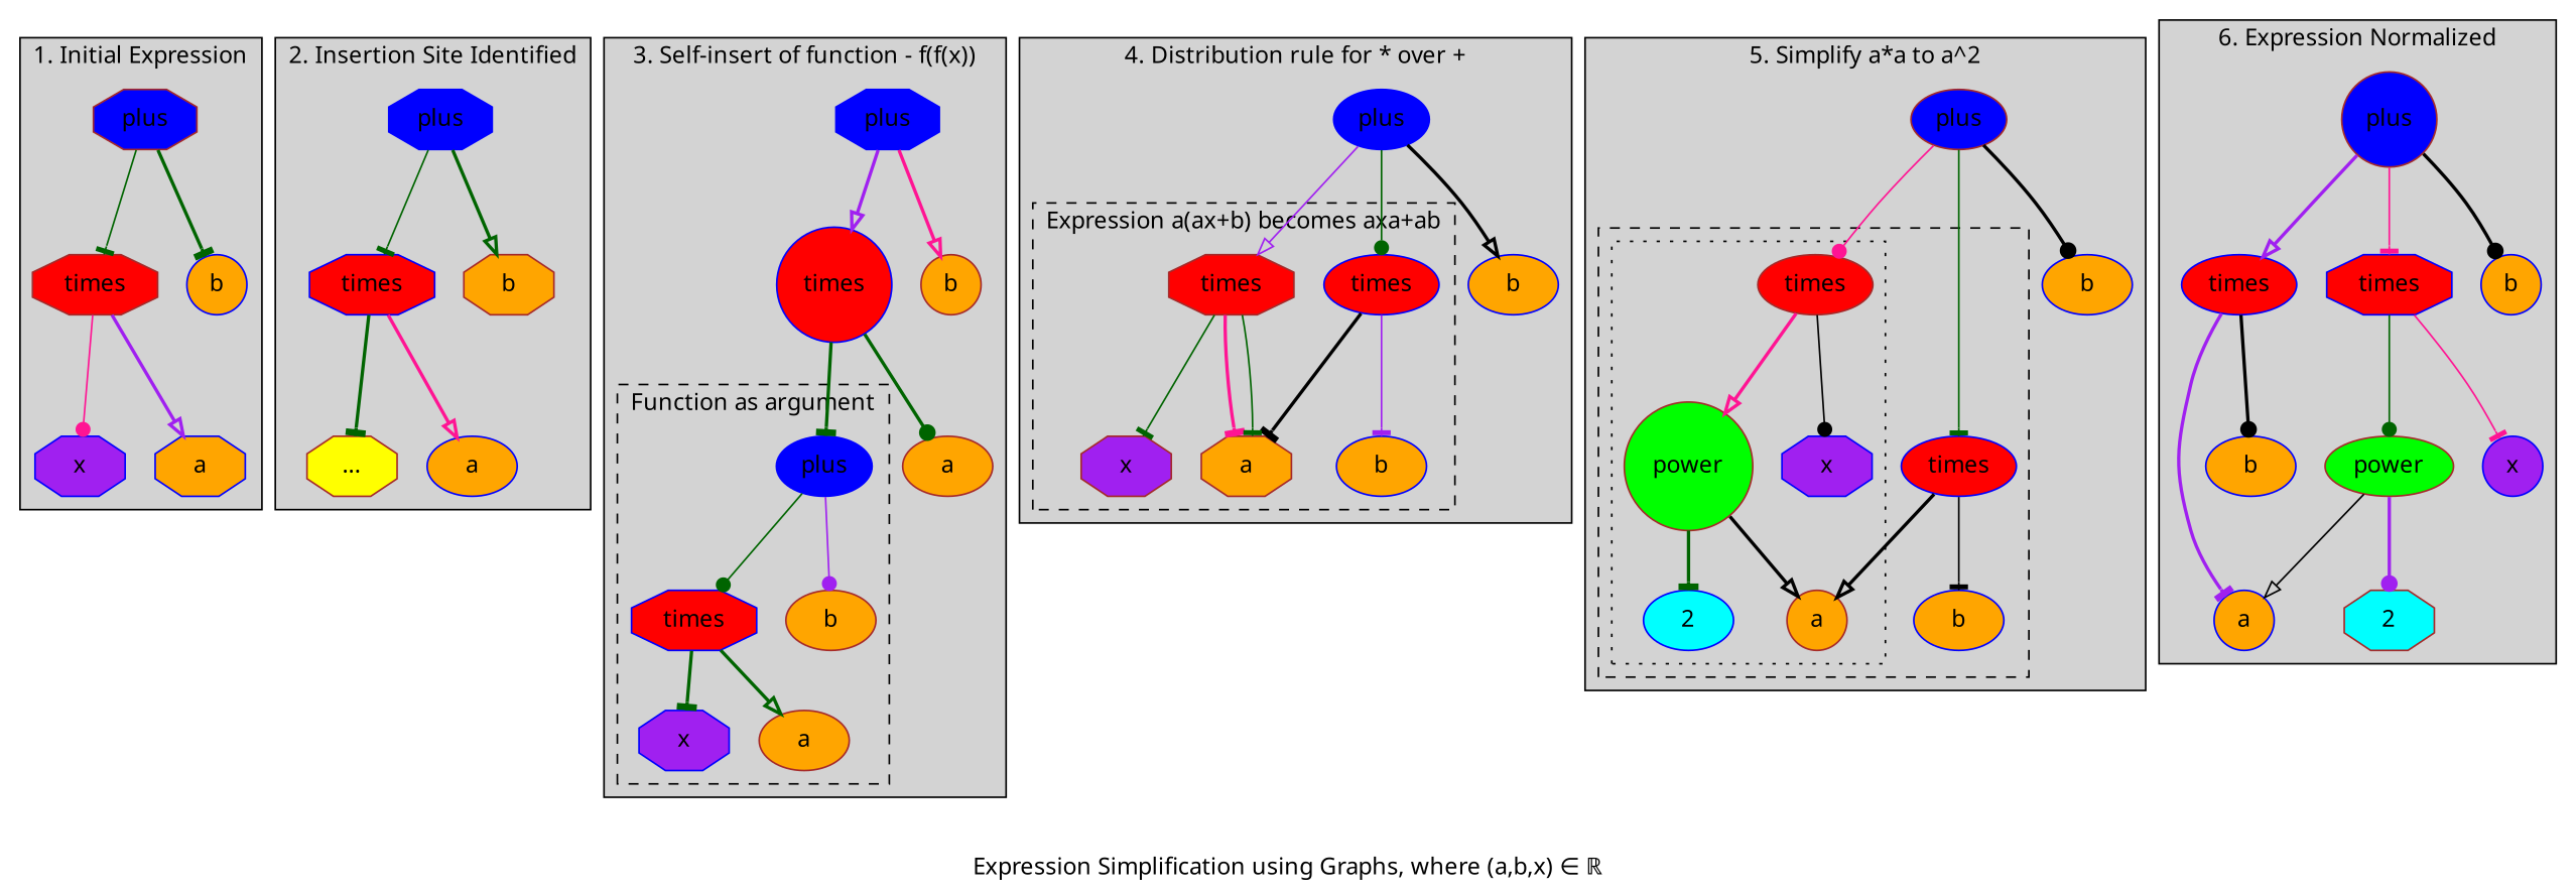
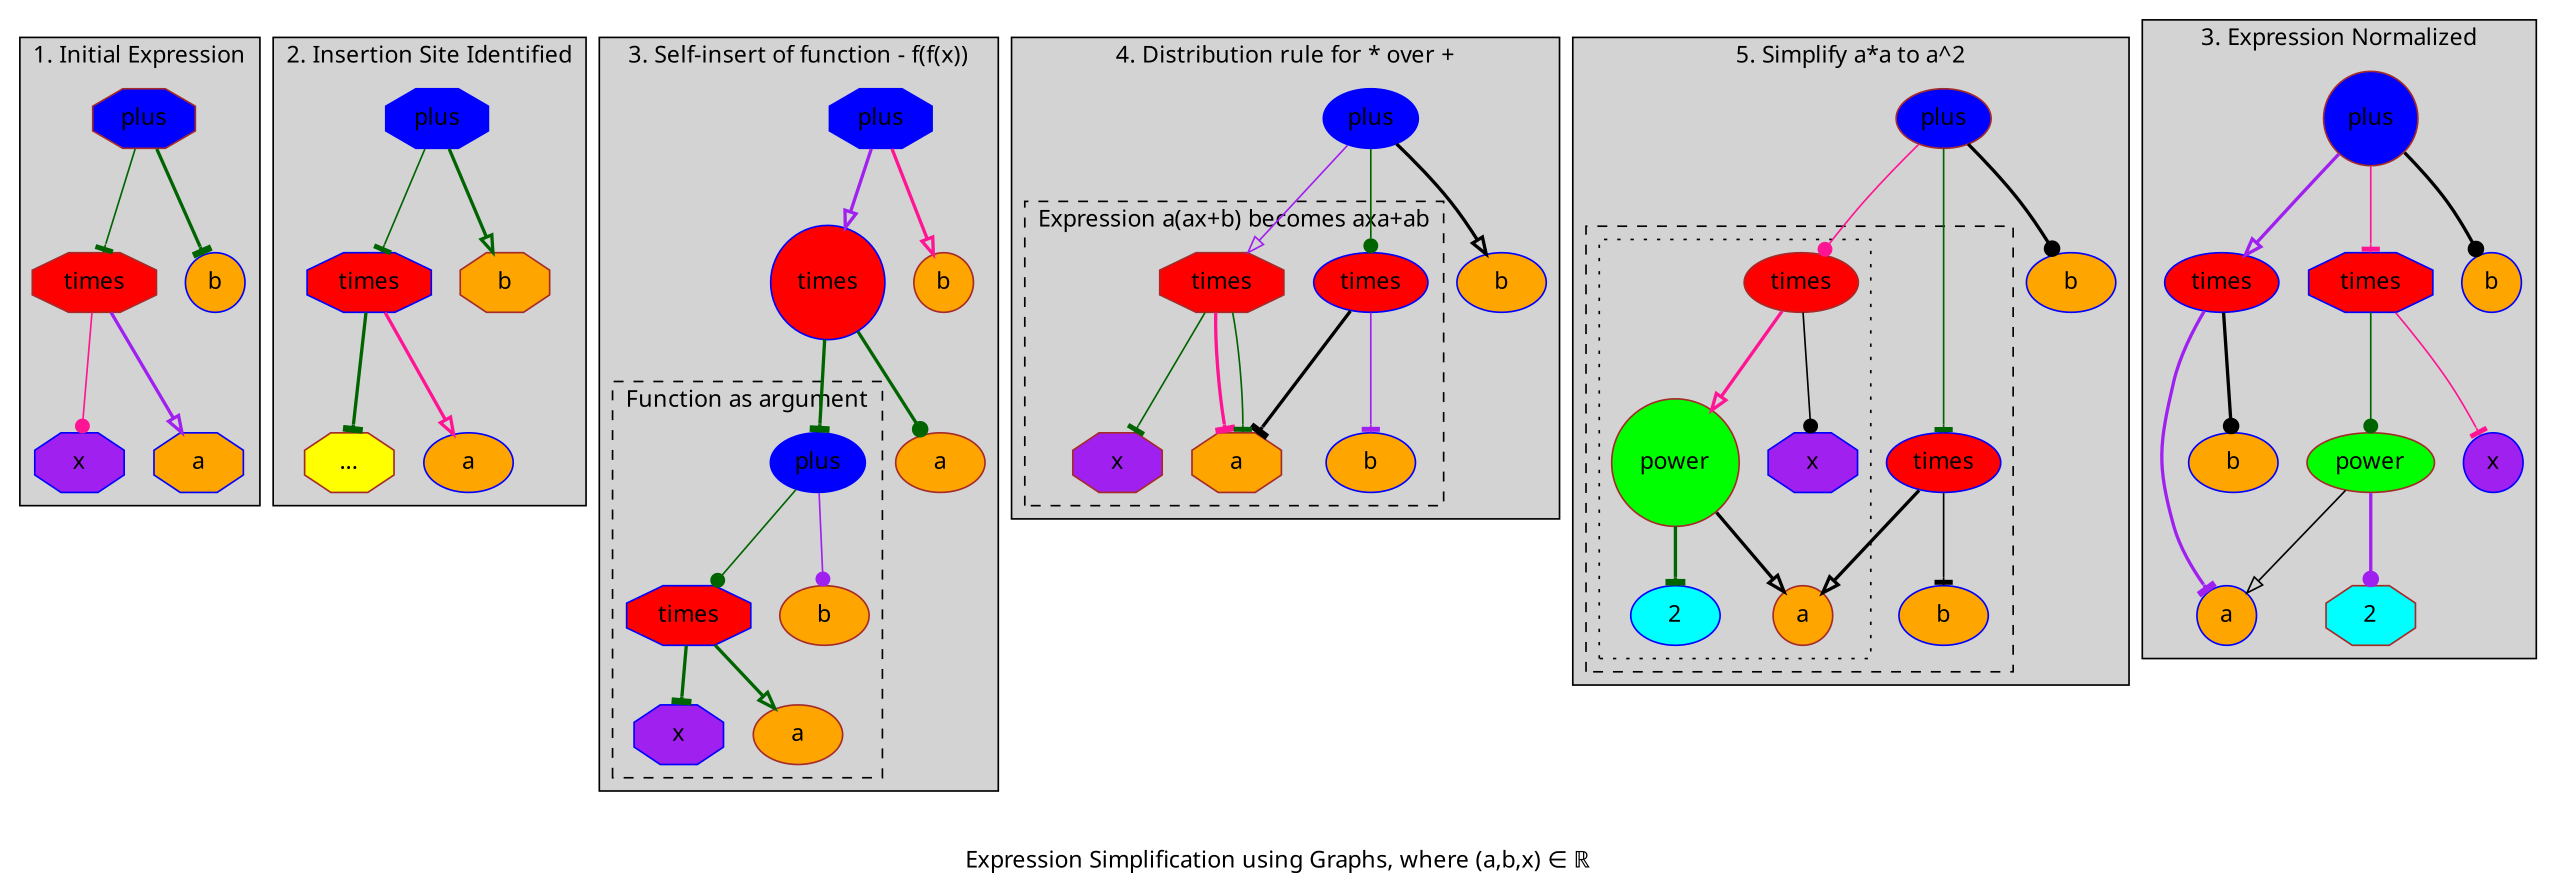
  digraph {
    label="Expression Simplification using Graphs, where (a,b,x) ∈ ℝ"
    shape=rectangle
    style=filled
    fontname="Noto Sans"
    node [fillcolor=orange shape=ellipse style=filled color=blue fontname="Noto Sans"]
    edge [color=darkgreen style=bold arrowhead=tee fontname="Noto Sans"]
    n1 [fillcolor=blue label=plus shape=octagon color=brown]
    n2 [fillcolor=red label=times shape=octagon color=brown]
    n3 [label=b shape=circle]
    n4 [fillcolor=purple label=x shape=octagon]
    n5 [label=a shape=octagon]
    n6 [fillcolor=blue label=plus shape=octagon]
    n7 [fillcolor=red label=times shape=octagon]
    n8 [label=b shape=octagon color=brown]
    n9 [fillcolor=yellow label="..." shape=octagon color=brown]
    n10 [label=a]
    n11 [fillcolor=blue label=plus]
    n12 [fillcolor=red label=times shape=octagon]
    n13 [label=b color=brown]
    n14 [fillcolor=purple label=x shape=octagon]
    n15 [label=a color=brown]
    n16 [fillcolor=blue label=plus shape=octagon]
    n17 [fillcolor=red label=times shape=circle]
    n18 [label=b shape=circle color=brown]
    n19 [label=a color=brown]
    n20 [fillcolor=red label=times]
    n21 [label=a shape=octagon color=brown]
    n22 [label=b]
    n23 [fillcolor=red label=times shape=octagon color=brown]
    n24 [fillcolor=purple label=x shape=octagon color=brown]
    n25 [fillcolor=blue label=plus]
    n26 [label=b]
    n27 [fillcolor=red label=times color=brown]
    n28 [fillcolor=green label=power shape=circle color=brown]
    n29 [fillcolor=purple label=x shape=octagon]
    n30 [label=a shape=circle color=brown]
    n31 [fillcolor=cyan label=2]
    n32 [fillcolor=red label=times]
    n33 [label=b]
    n34 [fillcolor=blue label=plus color=brown]
    n35 [label=b]
    n36 [fillcolor=blue label=plus shape=circle color=brown]
    n37 [fillcolor=red label=times]
    n38 [fillcolor=red label=times shape=octagon]
    n39 [label=b shape=circle]
    n40 [label=a shape=circle]
    n41 [label=b]
    n42 [fillcolor=green label=power color=brown]
    n43 [fillcolor=purple label=x shape=circle]
    n44 [fillcolor=cyan label=2 shape=octagon color=brown]
    subgraph cluster_1 {
      label="1. Initial Expression"
      n1
      n2
      n3
      n4
      n5
    }
    subgraph cluster_2 {
      label="2. Insertion Site Identified"
      n6
      n7
      n8
      n9
      n10
    }
    subgraph cluster_3 {
      label="3. Self-insert of function - f(f(x))"
      n16
      n17
      n18
      n19
      subgraph cluster_4 {
        label="Function as argument"
        style=dashed
        n11
        n12
        n13
        n14
        n15
      }
    }
    subgraph cluster_5 {
      label="4. Distribution rule for * over +"
      n25
      n26
      subgraph cluster_6 {
        label="Expression a(ax+b) becomes axa+ab"
        style=dashed
        n20
        n21
        n22
        n23
        n24
      }
    }
    subgraph cluster_7 {
      label="5. Simplify a*a to a^2"
      n34
      n35
      subgraph cluster_8 {
        label=""
        style=dashed
        n32
        n33
        subgraph cluster_9 {
          label=""
          style=dotted
          n27
          n28
          n29
          n30
          n31
        }
      }
    }
    subgraph cluster_10 {
-     label="6. Expression Normalized"
+     label="3. Expression Normalized"
      n36
      n37
      n38
      n39
      n40
      n41
      n42
      n43
      n44
    }
    n1 -> n2 [style=solid]
    n1 -> n3
    n2 -> n4 [color=deeppink style=solid arrowhead=dot]
    n2 -> n5 [color=purple arrowhead=onormal]
    n6 -> n7 [style=solid]
    n6 -> n8 [arrowhead=onormal]
    n7 -> n9
    n7 -> n10 [color=deeppink arrowhead=onormal]
    n11 -> n12 [style=solid arrowhead=dot]
    n11 -> n13 [color=purple style=solid arrowhead=dot]
    n12 -> n14
    n12 -> n15 [arrowhead=onormal]
    n16 -> n17 [color=purple arrowhead=onormal]
    n16 -> n18 [color=deeppink arrowhead=onormal]
    n17 -> n11
    n17 -> n19 [arrowhead=dot]
    n20 -> n21 [color=black]
    n20 -> n22 [color=purple style=solid]
    n23 -> n21 [color=deeppink]
    n23 -> n21 [style=solid]
    n23 -> n24 [style=solid]
    n25 -> n20 [style=solid arrowhead=dot]
    n25 -> n23 [color=purple style=solid arrowhead=onormal]
    n25 -> n26 [color=black arrowhead=onormal]
    n27 -> n28 [color=deeppink arrowhead=onormal]
    n27 -> n29 [color=black style=solid arrowhead=dot]
    n28 -> n30 [color=black arrowhead=onormal]
    n28 -> n31
    n32 -> n30 [color=black arrowhead=onormal]
    n32 -> n33 [color=black style=solid]
    n34 -> n27 [color=deeppink style=solid arrowhead=dot]
    n34 -> n32 [style=solid]
    n34 -> n35 [color=black arrowhead=dot]
    n36 -> n37 [color=purple arrowhead=onormal]
    n36 -> n38 [color=deeppink style=solid]
    n36 -> n39 [color=black arrowhead=dot]
    n37 -> n40 [color=purple]
    n37 -> n41 [color=black arrowhead=dot]
    n38 -> n42 [style=solid arrowhead=dot]
    n38 -> n43 [color=deeppink style=solid]
    n42 -> n40 [color=black style=solid arrowhead=onormal]
    n42 -> n44 [color=purple arrowhead=dot]
  }
